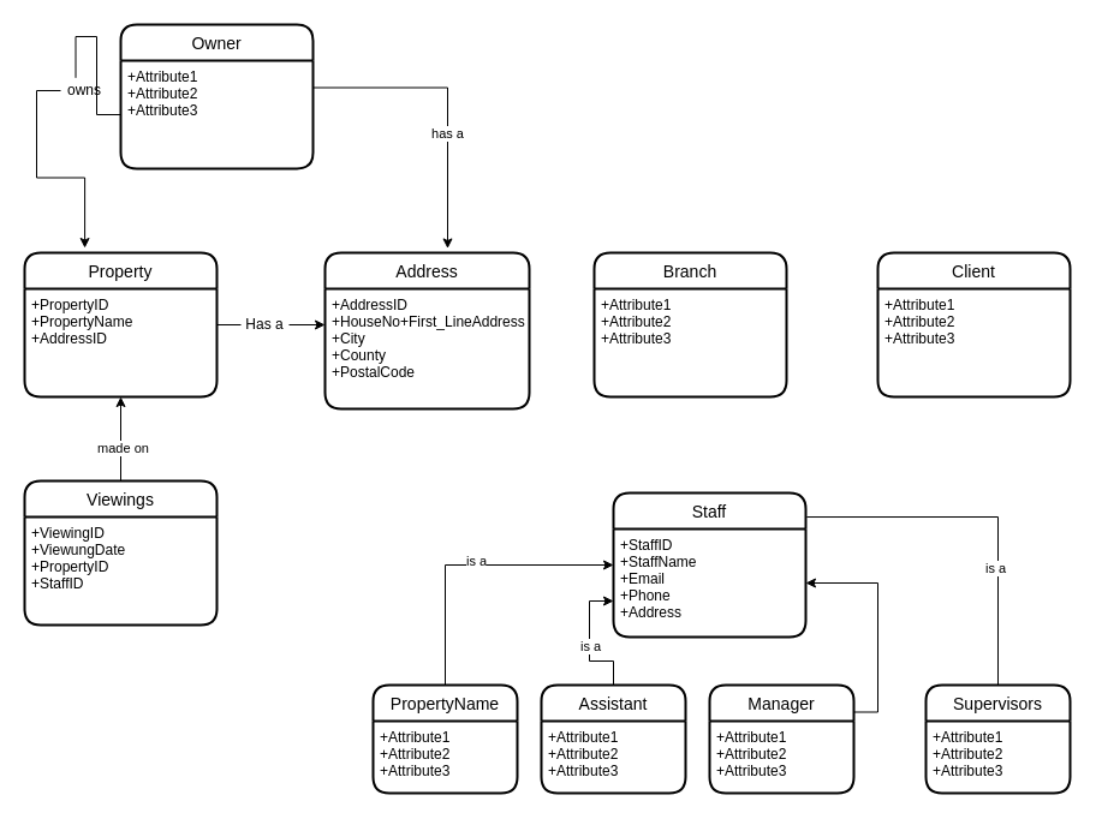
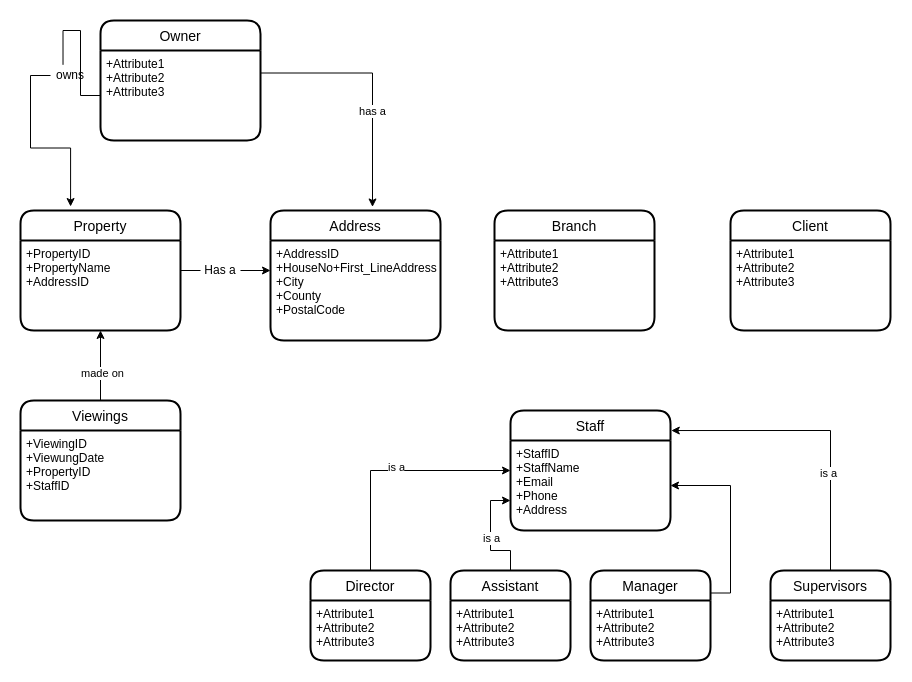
  <mxCell id="0" />
  <mxCell id="1" parent="0" />
  <mxCell id="2" style="edgeStyle=orthogonalEdgeStyle;rounded=0;orthogonalLoop=1;jettySize=auto;html=1;exitX=0.5;exitY=0;exitDx=0;exitDy=0;entryX=0;entryY=0.5;entryDx=0;entryDy=0;" edge="1" parent="1" source="4" target="6"><mxGeometry relative="1" as="geometry"><mxPoint x="480" y="370" as="targetPoint" /><Array as="points"><mxPoint x="370" y="470" /><mxPoint x="510" y="470" /></Array></mxGeometry></mxCell>
  <mxCell id="3" value="is a" style="edgeLabel;html=1;align=center;verticalAlign=middle;resizable=0;points=[];" vertex="1" connectable="0" parent="2"><mxGeometry x="0.042" y="4" relative="1" as="geometry"><mxPoint as="offset" /></mxGeometry></mxCell>
- <mxCell id="4" value="PropertyName" style="swimlane;childLayout=stackLayout;horizontal=1;startSize=30;horizontalStack=0;rounded=1;fontSize=14;fontStyle=0;strokeWidth=2;resizeParent=0;resizeLast=1;shadow=0;dashed=0;align=center;" vertex="1" parent="1"><mxGeometry x="310" y="570" width="120" height="90" as="geometry" /></mxCell>
+ <mxCell id="4" value="Director" style="swimlane;childLayout=stackLayout;horizontal=1;startSize=30;horizontalStack=0;rounded=1;fontSize=14;fontStyle=0;strokeWidth=2;resizeParent=0;resizeLast=1;shadow=0;dashed=0;align=center;" vertex="1" parent="1"><mxGeometry x="310" y="570" width="120" height="90" as="geometry" /></mxCell>
  <mxCell id="5" value="+Attribute1&#10;+Attribute2&#10;+Attribute3" style="align=left;strokeColor=none;fillColor=none;spacingLeft=4;fontSize=12;verticalAlign=top;resizable=0;rotatable=0;part=1;" vertex="1" parent="4"><mxGeometry y="30" width="120" height="60" as="geometry" /></mxCell>
  <mxCell id="6" value="Staff" style="swimlane;childLayout=stackLayout;horizontal=1;startSize=30;horizontalStack=0;rounded=1;fontSize=14;fontStyle=0;strokeWidth=2;resizeParent=0;resizeLast=1;shadow=0;dashed=0;align=center;" vertex="1" parent="1"><mxGeometry x="510" y="410" width="160" height="120" as="geometry" /></mxCell>
  <mxCell id="7" value="+StaffID&#10;+StaffName&#10;+Email&#10;+Phone&#10;+Address&#10;" style="align=left;strokeColor=none;fillColor=none;spacingLeft=4;fontSize=12;verticalAlign=top;resizable=0;rotatable=0;part=1;" vertex="1" parent="6"><mxGeometry y="30" width="160" height="90" as="geometry" /></mxCell>
  <mxCell id="8" style="edgeStyle=orthogonalEdgeStyle;rounded=0;orthogonalLoop=1;jettySize=auto;html=1;exitX=1;exitY=0.5;exitDx=0;exitDy=0;entryX=0;entryY=0.5;entryDx=0;entryDy=0;startArrow=none;" edge="1" parent="1" source="32"><mxGeometry relative="1" as="geometry"><mxPoint x="270" y="270" as="targetPoint" /></mxGeometry></mxCell>
  <mxCell id="9" value="Property" style="swimlane;childLayout=stackLayout;horizontal=1;startSize=30;horizontalStack=0;rounded=1;fontSize=14;fontStyle=0;strokeWidth=2;resizeParent=0;resizeLast=1;shadow=0;dashed=0;align=center;" vertex="1" parent="1"><mxGeometry x="20" y="210" width="160" height="120" as="geometry" /></mxCell>
  <mxCell id="10" value="+PropertyID&#10;+PropertyName&#10;+AddressID" style="align=left;strokeColor=none;fillColor=none;spacingLeft=4;fontSize=12;verticalAlign=top;resizable=0;rotatable=0;part=1;" vertex="1" parent="9"><mxGeometry y="30" width="160" height="90" as="geometry" /></mxCell>
  <mxCell id="11" style="edgeStyle=orthogonalEdgeStyle;rounded=0;orthogonalLoop=1;jettySize=auto;html=1;exitX=0.5;exitY=0;exitDx=0;exitDy=0;entryX=0.5;entryY=1;entryDx=0;entryDy=0;" edge="1" parent="1" source="13" target="10"><mxGeometry relative="1" as="geometry" /></mxCell>
  <mxCell id="12" value="&lt;div&gt;made on&lt;/div&gt;" style="edgeLabel;html=1;align=center;verticalAlign=middle;resizable=0;points=[];" vertex="1" connectable="0" parent="11"><mxGeometry x="-0.198" y="-1" relative="1" as="geometry"><mxPoint as="offset" /></mxGeometry></mxCell>
  <mxCell id="13" value="Viewings" style="swimlane;childLayout=stackLayout;horizontal=1;startSize=30;horizontalStack=0;rounded=1;fontSize=14;fontStyle=0;strokeWidth=2;resizeParent=0;resizeLast=1;shadow=0;dashed=0;align=center;" vertex="1" parent="1"><mxGeometry x="20" y="400" width="160" height="120" as="geometry" /></mxCell>
  <mxCell id="14" value="+ViewingID&#10;+ViewungDate&#10;+PropertyID&#10;+StaffID&#10;" style="align=left;strokeColor=none;fillColor=none;spacingLeft=4;fontSize=12;verticalAlign=top;resizable=0;rotatable=0;part=1;" vertex="1" parent="13"><mxGeometry y="30" width="160" height="90" as="geometry" /></mxCell>
  <mxCell id="15" value="Address" style="swimlane;childLayout=stackLayout;horizontal=1;startSize=30;horizontalStack=0;rounded=1;fontSize=14;fontStyle=0;strokeWidth=2;resizeParent=0;resizeLast=1;shadow=0;dashed=0;align=center;" vertex="1" parent="1"><mxGeometry x="270" y="210" width="170" height="130" as="geometry" /></mxCell>
  <mxCell id="16" value="+AddressID&#10;+HouseNo+First_LineAddress&#10;+City&#10;+County&#10;+PostalCode&#10;" style="align=left;strokeColor=none;fillColor=none;spacingLeft=4;fontSize=12;verticalAlign=top;resizable=0;rotatable=0;part=1;" vertex="1" parent="15"><mxGeometry y="30" width="170" height="100" as="geometry" /></mxCell>
  <mxCell id="17" value="Client" style="swimlane;childLayout=stackLayout;horizontal=1;startSize=30;horizontalStack=0;rounded=1;fontSize=14;fontStyle=0;strokeWidth=2;resizeParent=0;resizeLast=1;shadow=0;dashed=0;align=center;" vertex="1" parent="1"><mxGeometry x="730" y="210" width="160" height="120" as="geometry" /></mxCell>
  <mxCell id="18" value="+Attribute1&#10;+Attribute2&#10;+Attribute3" style="align=left;strokeColor=none;fillColor=none;spacingLeft=4;fontSize=12;verticalAlign=top;resizable=0;rotatable=0;part=1;" vertex="1" parent="17"><mxGeometry y="30" width="160" height="90" as="geometry" /></mxCell>
  <mxCell id="19" style="edgeStyle=orthogonalEdgeStyle;rounded=0;orthogonalLoop=1;jettySize=auto;html=1;exitX=0.5;exitY=0;exitDx=0;exitDy=0;entryX=0;entryY=0.75;entryDx=0;entryDy=0;" edge="1" parent="1" source="21" target="6"><mxGeometry relative="1" as="geometry" /></mxCell>
  <mxCell id="20" value="is a" style="edgeLabel;html=1;align=center;verticalAlign=middle;resizable=0;points=[];" vertex="1" connectable="0" parent="19"><mxGeometry x="-0.036" relative="1" as="geometry"><mxPoint as="offset" /></mxGeometry></mxCell>
  <mxCell id="21" value="Assistant" style="swimlane;childLayout=stackLayout;horizontal=1;startSize=30;horizontalStack=0;rounded=1;fontSize=14;fontStyle=0;strokeWidth=2;resizeParent=0;resizeLast=1;shadow=0;dashed=0;align=center;" vertex="1" parent="1"><mxGeometry x="450" y="570" width="120" height="90" as="geometry" /></mxCell>
  <mxCell id="22" value="+Attribute1&#10;+Attribute2&#10;+Attribute3" style="align=left;strokeColor=none;fillColor=none;spacingLeft=4;fontSize=12;verticalAlign=top;resizable=0;rotatable=0;part=1;" vertex="1" parent="21"><mxGeometry y="30" width="120" height="60" as="geometry" /></mxCell>
  <mxCell id="23" style="edgeStyle=orthogonalEdgeStyle;rounded=0;orthogonalLoop=1;jettySize=auto;html=1;exitX=1;exitY=0.25;exitDx=0;exitDy=0;entryX=1;entryY=0.5;entryDx=0;entryDy=0;" edge="1" parent="1" source="24" target="7"><mxGeometry relative="1" as="geometry" /></mxCell>
  <mxCell id="24" value="Manager" style="swimlane;childLayout=stackLayout;horizontal=1;startSize=30;horizontalStack=0;rounded=1;fontSize=14;fontStyle=0;strokeWidth=2;resizeParent=0;resizeLast=1;shadow=0;dashed=0;align=center;" vertex="1" parent="1"><mxGeometry x="590" y="570" width="120" height="90" as="geometry" /></mxCell>
  <mxCell id="25" value="+Attribute1&#10;+Attribute2&#10;+Attribute3" style="align=left;strokeColor=none;fillColor=none;spacingLeft=4;fontSize=12;verticalAlign=top;resizable=0;rotatable=0;part=1;" vertex="1" parent="24"><mxGeometry y="30" width="120" height="60" as="geometry" /></mxCell>
- <mxCell id="26" style="edgeStyle=orthogonalEdgeStyle;rounded=0;orthogonalLoop=1;jettySize=auto;html=1;exitX=0.5;exitY=0;exitDx=0;exitDy=0;entryX=1.005;entryY=0.167;entryDx=0;entryDy=0;entryPerimeter=0;endArrow=none;" edge="1" parent="1" source="28" target="6"><mxGeometry relative="1" as="geometry"><mxPoint x="740" y="350" as="targetPoint" /><Array as="points"><mxPoint x="830" y="430" /></Array></mxGeometry></mxCell>
+ <mxCell id="26" style="edgeStyle=orthogonalEdgeStyle;rounded=0;orthogonalLoop=1;jettySize=auto;html=1;exitX=0.5;exitY=0;exitDx=0;exitDy=0;entryX=1.005;entryY=0.167;entryDx=0;entryDy=0;entryPerimeter=0;" edge="1" parent="1" source="28" target="6"><mxGeometry relative="1" as="geometry"><mxPoint x="740" y="350" as="targetPoint" /><Array as="points"><mxPoint x="830" y="430" /></Array></mxGeometry></mxCell>
  <mxCell id="27" value="is a" style="edgeLabel;html=1;align=center;verticalAlign=middle;resizable=0;points=[];" vertex="1" connectable="0" parent="26"><mxGeometry x="-0.349" y="3" relative="1" as="geometry"><mxPoint y="-1" as="offset" /></mxGeometry></mxCell>
  <mxCell id="28" value="Supervisors" style="swimlane;childLayout=stackLayout;horizontal=1;startSize=30;horizontalStack=0;rounded=1;fontSize=14;fontStyle=0;strokeWidth=2;resizeParent=0;resizeLast=1;shadow=0;dashed=0;align=center;" vertex="1" parent="1"><mxGeometry x="770" y="570" width="120" height="90" as="geometry" /></mxCell>
  <mxCell id="29" value="+Attribute1&#10;+Attribute2&#10;+Attribute3" style="align=left;strokeColor=none;fillColor=none;spacingLeft=4;fontSize=12;verticalAlign=top;resizable=0;rotatable=0;part=1;" vertex="1" parent="28"><mxGeometry y="30" width="120" height="60" as="geometry" /></mxCell>
  <mxCell id="30" value="Owner" style="swimlane;childLayout=stackLayout;horizontal=1;startSize=30;horizontalStack=0;rounded=1;fontSize=14;fontStyle=0;strokeWidth=2;resizeParent=0;resizeLast=1;shadow=0;dashed=0;align=center;" vertex="1" parent="1"><mxGeometry x="100" y="20" width="160" height="120" as="geometry" /></mxCell>
  <mxCell id="31" value="+Attribute1&#10;+Attribute2&#10;+Attribute3" style="align=left;strokeColor=none;fillColor=none;spacingLeft=4;fontSize=12;verticalAlign=top;resizable=0;rotatable=0;part=1;" vertex="1" parent="30"><mxGeometry y="30" width="160" height="90" as="geometry" /></mxCell>
  <mxCell id="32" value="Has a" style="text;html=1;strokeColor=none;fillColor=none;align=center;verticalAlign=middle;whiteSpace=wrap;rounded=0;" vertex="1" parent="1"><mxGeometry x="200" y="260" width="40" height="20" as="geometry" /></mxCell>
  <mxCell id="33" value="" style="edgeStyle=orthogonalEdgeStyle;rounded=0;orthogonalLoop=1;jettySize=auto;html=1;exitX=1;exitY=0.5;exitDx=0;exitDy=0;entryX=0;entryY=0.5;entryDx=0;entryDy=0;endArrow=none;" edge="1" parent="1" source="9" target="32"><mxGeometry relative="1" as="geometry"><mxPoint x="180" y="270" as="sourcePoint" /><mxPoint x="270" y="270" as="targetPoint" /></mxGeometry></mxCell>
  <mxCell id="34" style="edgeStyle=orthogonalEdgeStyle;rounded=0;orthogonalLoop=1;jettySize=auto;html=1;exitX=0;exitY=0.5;exitDx=0;exitDy=0;entryX=0.313;entryY=-0.033;entryDx=0;entryDy=0;entryPerimeter=0;startArrow=none;" edge="1" parent="1" source="35" target="9"><mxGeometry relative="1" as="geometry" /></mxCell>
  <mxCell id="35" value="owns" style="text;html=1;strokeColor=none;fillColor=none;align=center;verticalAlign=middle;whiteSpace=wrap;rounded=0;" vertex="1" parent="1"><mxGeometry x="50" y="65" width="40" height="20" as="geometry" /></mxCell>
  <mxCell id="36" value="" style="edgeStyle=orthogonalEdgeStyle;rounded=0;orthogonalLoop=1;jettySize=auto;html=1;exitX=0;exitY=0.5;exitDx=0;exitDy=0;entryX=0.313;entryY=-0.033;entryDx=0;entryDy=0;entryPerimeter=0;endArrow=none;" edge="1" parent="1" source="31" target="35"><mxGeometry relative="1" as="geometry"><mxPoint x="100" y="95" as="sourcePoint" /><mxPoint x="70.08" y="206.04" as="targetPoint" /></mxGeometry></mxCell>
  <mxCell id="37" style="edgeStyle=orthogonalEdgeStyle;rounded=0;orthogonalLoop=1;jettySize=auto;html=1;exitX=1;exitY=0.25;exitDx=0;exitDy=0;entryX=0.6;entryY=-0.027;entryDx=0;entryDy=0;entryPerimeter=0;" edge="1" parent="1" source="31" target="15"><mxGeometry relative="1" as="geometry" /></mxCell>
  <mxCell id="38" value="has a" style="edgeLabel;html=1;align=center;verticalAlign=middle;resizable=0;points=[];" vertex="1" connectable="0" parent="37"><mxGeometry x="0.216" y="-1" relative="1" as="geometry"><mxPoint as="offset" /></mxGeometry></mxCell>
  <mxCell id="39" value="Branch" style="swimlane;childLayout=stackLayout;horizontal=1;startSize=30;horizontalStack=0;rounded=1;fontSize=14;fontStyle=0;strokeWidth=2;resizeParent=0;resizeLast=1;shadow=0;dashed=0;align=center;" vertex="1" parent="1"><mxGeometry x="494" y="210" width="160" height="120" as="geometry" /></mxCell>
  <mxCell id="40" value="+Attribute1&#10;+Attribute2&#10;+Attribute3" style="align=left;strokeColor=none;fillColor=none;spacingLeft=4;fontSize=12;verticalAlign=top;resizable=0;rotatable=0;part=1;" vertex="1" parent="39"><mxGeometry y="30" width="160" height="90" as="geometry" /></mxCell>
  <mxCell id="41" value="" style="shape=waypoint;size=6;pointerEvents=1;points=[];fillColor=#ffffff;resizable=0;rotatable=0;perimeter=centerPerimeter;snapToPoint=1;rounded=1;shadow=0;dashed=0;fontSize=14;fontStyle=0;strokeWidth=2;startSize=30;" vertex="1" parent="39"><mxGeometry y="120" width="160" as="geometry" /></mxCell>
